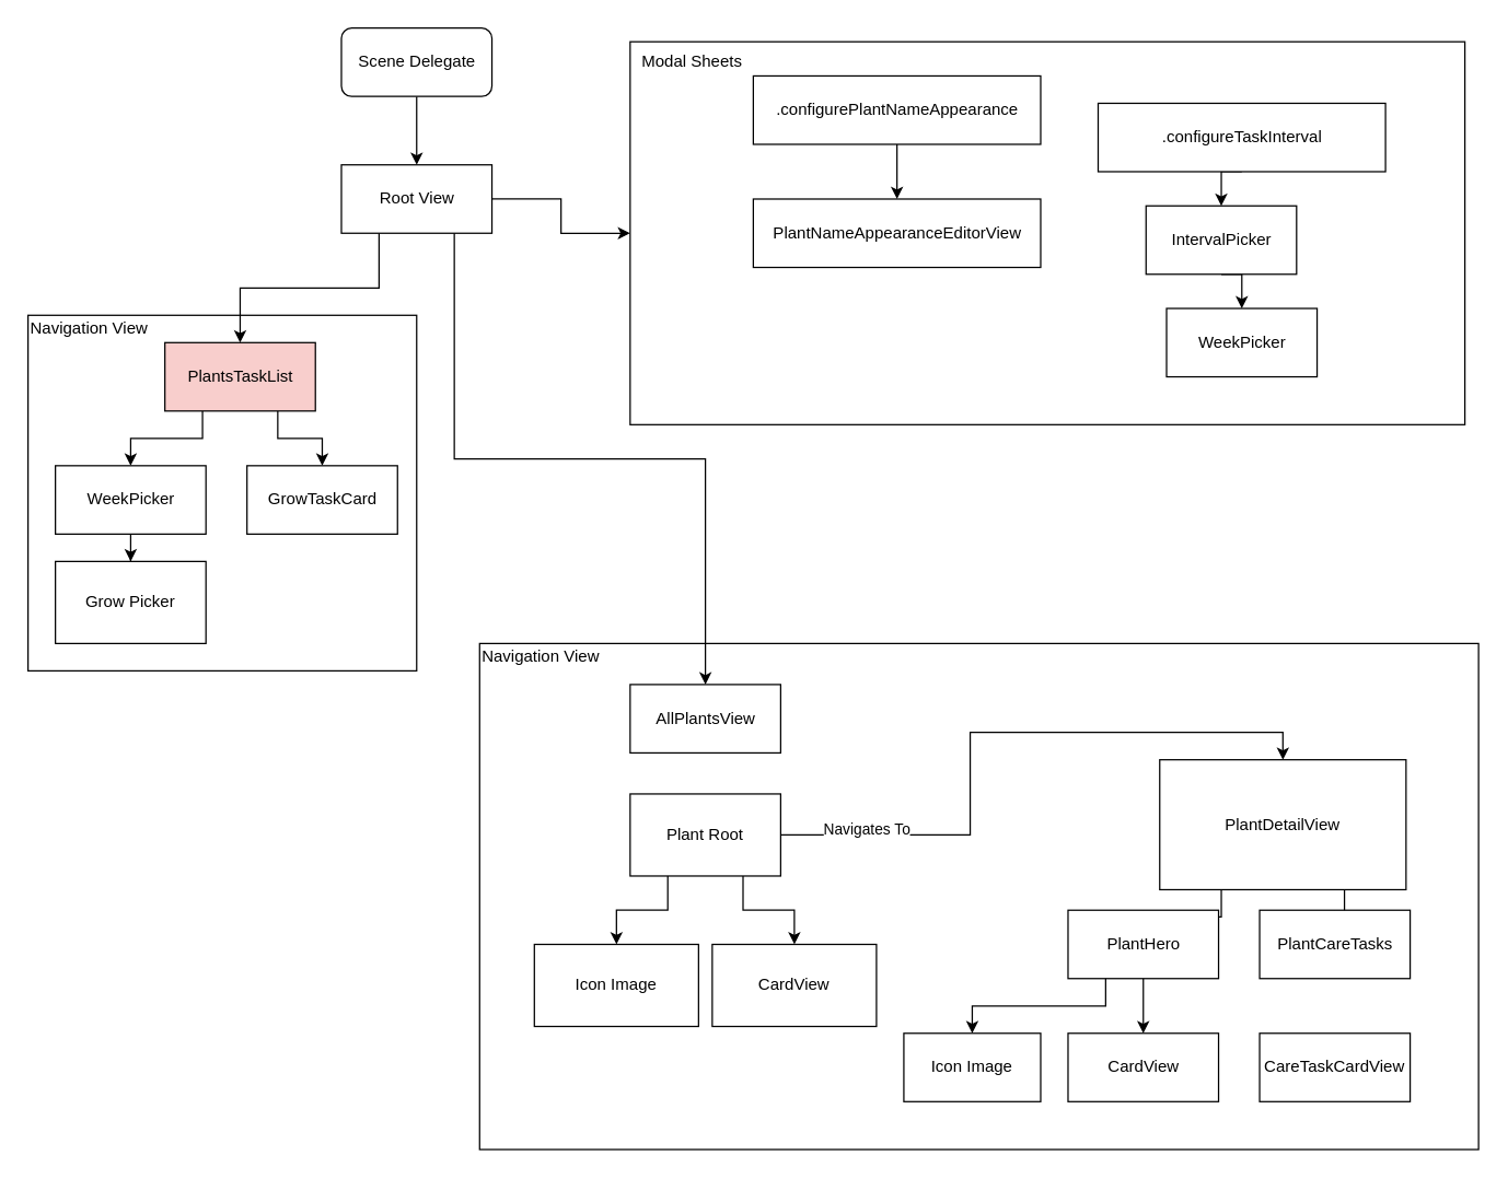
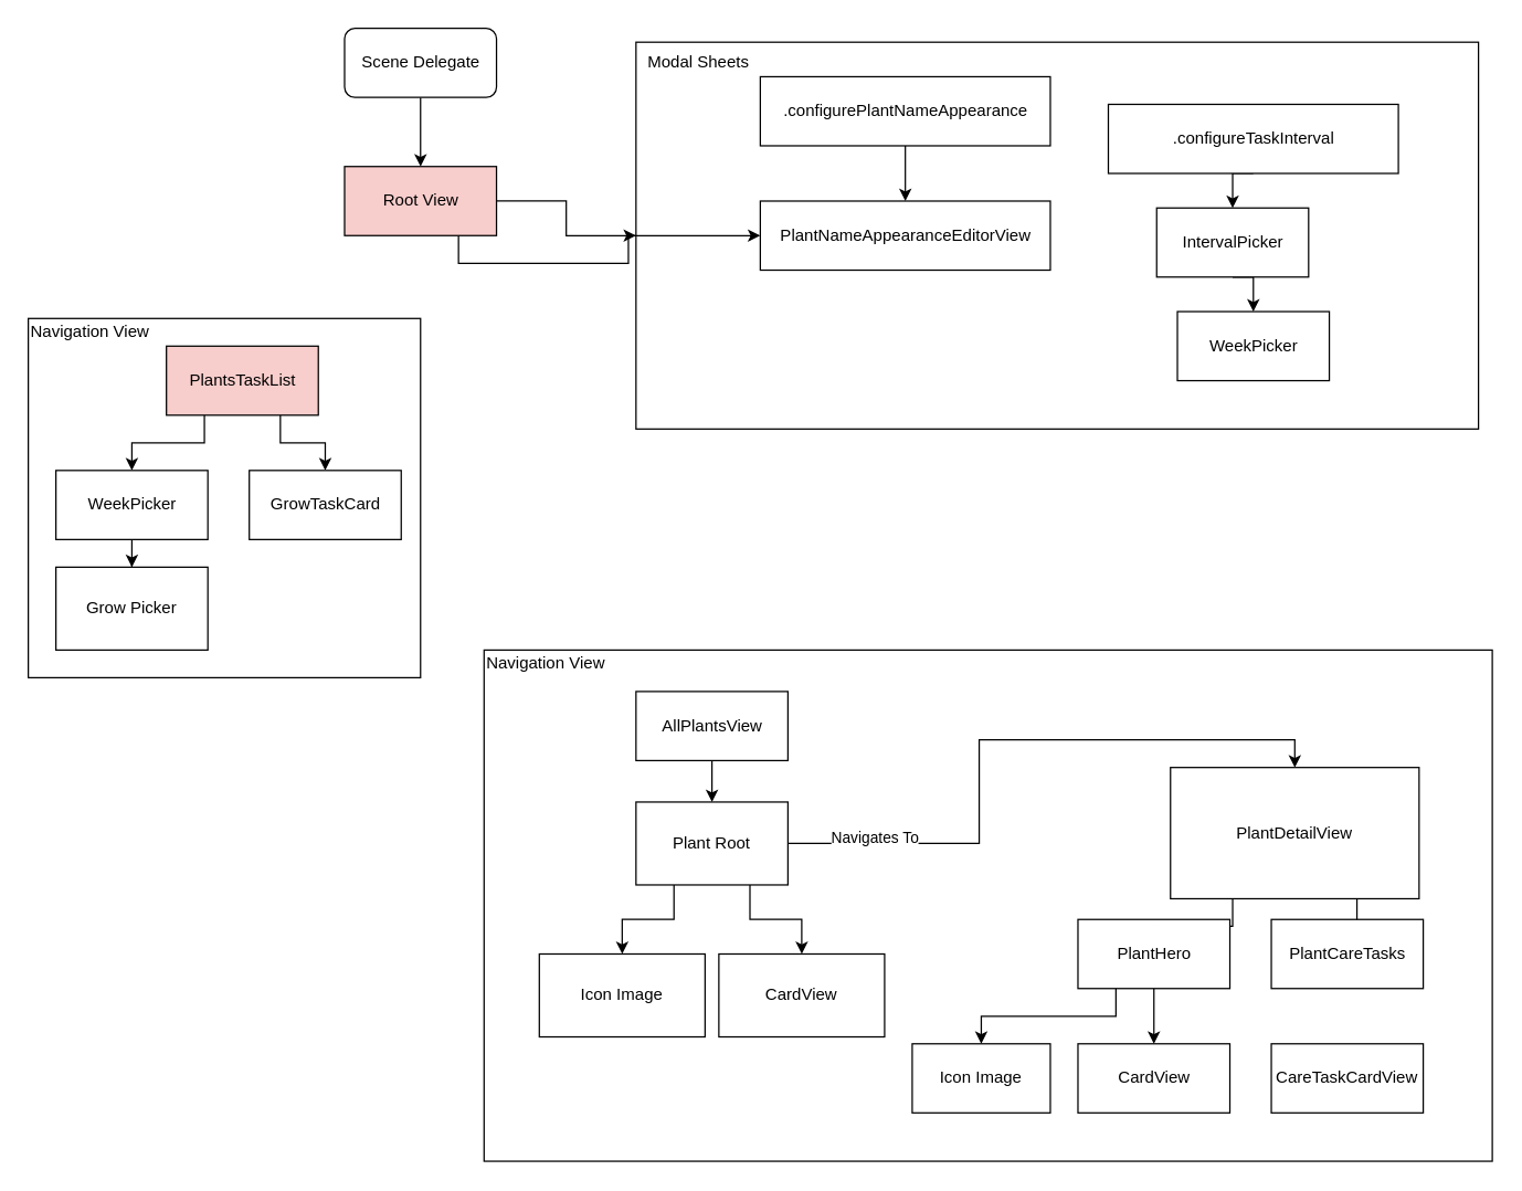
  <mxCell id="0" />
  <mxCell id="1" parent="0" />
  <mxCell id="2" value="" style="rounded=0;whiteSpace=wrap;html=1;" vertex="1" parent="1"><mxGeometry x="460" y="30" width="610" height="280" as="geometry" /></mxCell>
  <mxCell id="3" value="" style="rounded=0;whiteSpace=wrap;html=1;" vertex="1" parent="1"><mxGeometry x="350" y="470" width="730" height="370" as="geometry" /></mxCell>
  <mxCell id="4" value="" style="rounded=0;whiteSpace=wrap;html=1;" vertex="1" parent="1"><mxGeometry x="20" y="230" width="284" height="260" as="geometry" /></mxCell>
  <mxCell id="5" style="edgeStyle=orthogonalEdgeStyle;rounded=0;orthogonalLoop=1;jettySize=auto;html=1;exitX=0.5;exitY=1;exitDx=0;exitDy=0;entryX=0.5;entryY=0;entryDx=0;entryDy=0;" edge="1" parent="1" source="6" target="10"><mxGeometry relative="1" as="geometry" /></mxCell>
  <mxCell id="6" value="Scene Delegate" style="html=1;rounded=1;" vertex="1" parent="1"><mxGeometry x="249" y="20" width="110" height="50" as="geometry" /></mxCell>
- <mxCell id="7" style="edgeStyle=orthogonalEdgeStyle;rounded=0;orthogonalLoop=1;jettySize=auto;html=1;exitX=0.25;exitY=1;exitDx=0;exitDy=0;entryX=0.5;entryY=0;entryDx=0;entryDy=0;" edge="1" parent="1" source="10" target="13"><mxGeometry relative="1" as="geometry" /></mxCell>
- <mxCell id="8" style="edgeStyle=orthogonalEdgeStyle;rounded=0;orthogonalLoop=1;jettySize=auto;html=1;exitX=0.75;exitY=1;exitDx=0;exitDy=0;entryX=0.5;entryY=0;entryDx=0;entryDy=0;" edge="1" parent="1" source="10" target="15"><mxGeometry relative="1" as="geometry" /></mxCell>
+ <mxCell id="8" style="edgeStyle=orthogonalEdgeStyle;rounded=0;orthogonalLoop=1;jettySize=auto;html=1;exitX=0.75;exitY=1;exitDx=0;exitDy=0;" edge="1" parent="1" source="10" target="40"><mxGeometry relative="1" as="geometry" /></mxCell>
  <mxCell id="9" style="edgeStyle=orthogonalEdgeStyle;rounded=0;orthogonalLoop=1;jettySize=auto;html=1;exitX=1;exitY=0.5;exitDx=0;exitDy=0;entryX=0;entryY=0.5;entryDx=0;entryDy=0;" edge="1" parent="1" source="10" target="2"><mxGeometry relative="1" as="geometry" /></mxCell>
- <mxCell id="10" value="Root View" style="html=1;" vertex="1" parent="1"><mxGeometry x="249" y="120" width="110" height="50" as="geometry" /></mxCell>
+ <mxCell id="10" value="Root View" style="html=1;fillColor=#f8cecc;" vertex="1" parent="1"><mxGeometry x="249" y="120" width="110" height="50" as="geometry" /></mxCell>
  <mxCell id="11" style="edgeStyle=orthogonalEdgeStyle;rounded=0;orthogonalLoop=1;jettySize=auto;html=1;exitX=0.25;exitY=1;exitDx=0;exitDy=0;entryX=0.5;entryY=0;entryDx=0;entryDy=0;" edge="1" parent="1" source="13" target="17"><mxGeometry relative="1" as="geometry" /></mxCell>
  <mxCell id="12" style="edgeStyle=orthogonalEdgeStyle;rounded=0;orthogonalLoop=1;jettySize=auto;html=1;exitX=0.75;exitY=1;exitDx=0;exitDy=0;entryX=0.5;entryY=0;entryDx=0;entryDy=0;" edge="1" parent="1" source="13" target="18"><mxGeometry relative="1" as="geometry" /></mxCell>
  <mxCell id="13" value="PlantsTaskList" style="html=1;fillColor=#f8cecc;" vertex="1" parent="1"><mxGeometry x="120" y="250" width="110" height="50" as="geometry" /></mxCell>
+ <mxCell id="14" style="edgeStyle=orthogonalEdgeStyle;rounded=0;orthogonalLoop=1;jettySize=auto;html=1;exitX=0.5;exitY=1;exitDx=0;exitDy=0;" edge="1" parent="1" source="15" target="26"><mxGeometry relative="1" as="geometry" /></mxCell>
  <mxCell id="15" value="AllPlantsView" style="html=1;" vertex="1" parent="1"><mxGeometry x="460" y="500" width="110" height="50" as="geometry" /></mxCell>
  <mxCell id="16" style="edgeStyle=orthogonalEdgeStyle;rounded=0;orthogonalLoop=1;jettySize=auto;html=1;exitX=0.5;exitY=1;exitDx=0;exitDy=0;" edge="1" parent="1" source="17" target="21"><mxGeometry relative="1" as="geometry" /></mxCell>
  <mxCell id="17" value="WeekPicker" style="html=1;" vertex="1" parent="1"><mxGeometry x="40" y="340" width="110" height="50" as="geometry" /></mxCell>
  <mxCell id="18" value="GrowTaskCard" style="html=1;" vertex="1" parent="1"><mxGeometry x="180" y="340" width="110" height="50" as="geometry" /></mxCell>
  <mxCell id="19" value="Navigation View" style="text;html=1;align=left;verticalAlign=middle;resizable=0;points=[];autosize=1;" vertex="1" parent="1"><mxGeometry x="20" y="230" width="100" height="20" as="geometry" /></mxCell>
  <mxCell id="20" value="Navigation View" style="text;html=1;align=left;verticalAlign=middle;resizable=0;points=[];autosize=1;" vertex="1" parent="1"><mxGeometry x="350" y="470" width="100" height="20" as="geometry" /></mxCell>
  <mxCell id="21" value="Grow Picker" style="rounded=0;whiteSpace=wrap;html=1;" vertex="1" parent="1"><mxGeometry x="40" y="410" width="110" height="60" as="geometry" /></mxCell>
  <mxCell id="22" style="edgeStyle=orthogonalEdgeStyle;rounded=0;orthogonalLoop=1;jettySize=auto;html=1;exitX=0.25;exitY=1;exitDx=0;exitDy=0;entryX=0.5;entryY=0;entryDx=0;entryDy=0;" edge="1" parent="1" source="26" target="27"><mxGeometry relative="1" as="geometry" /></mxCell>
  <mxCell id="23" style="edgeStyle=orthogonalEdgeStyle;rounded=0;orthogonalLoop=1;jettySize=auto;html=1;exitX=0.75;exitY=1;exitDx=0;exitDy=0;entryX=0.5;entryY=0;entryDx=0;entryDy=0;" edge="1" parent="1" source="26" target="28"><mxGeometry relative="1" as="geometry" /></mxCell>
  <mxCell id="24" style="edgeStyle=orthogonalEdgeStyle;rounded=0;orthogonalLoop=1;jettySize=auto;html=1;exitX=1;exitY=0.5;exitDx=0;exitDy=0;entryX=0.5;entryY=0;entryDx=0;entryDy=0;" edge="1" parent="1" source="26" target="31"><mxGeometry relative="1" as="geometry" /></mxCell>
  <mxCell id="25" value="Navigates To" style="edgeLabel;html=1;align=center;verticalAlign=middle;resizable=0;points=[];" vertex="1" connectable="0" parent="24"><mxGeometry x="-0.805" y="-1" relative="1" as="geometry"><mxPoint x="17" y="-6" as="offset" /></mxGeometry></mxCell>
  <mxCell id="26" value="Plant Root" style="rounded=0;whiteSpace=wrap;html=1;" vertex="1" parent="1"><mxGeometry x="460" y="580" width="110" height="60" as="geometry" /></mxCell>
  <mxCell id="27" value="Icon Image" style="rounded=0;whiteSpace=wrap;html=1;" vertex="1" parent="1"><mxGeometry x="390" y="690" width="120" height="60" as="geometry" /></mxCell>
  <mxCell id="28" value="CardView" style="rounded=0;whiteSpace=wrap;html=1;" vertex="1" parent="1"><mxGeometry x="520" y="690" width="120" height="60" as="geometry" /></mxCell>
  <mxCell id="29" style="edgeStyle=orthogonalEdgeStyle;rounded=0;orthogonalLoop=1;jettySize=auto;html=1;exitX=0.25;exitY=1;exitDx=0;exitDy=0;entryX=0.5;entryY=0;entryDx=0;entryDy=0;" edge="1" parent="1" source="31" target="34"><mxGeometry relative="1" as="geometry" /></mxCell>
  <mxCell id="30" style="edgeStyle=orthogonalEdgeStyle;rounded=0;orthogonalLoop=1;jettySize=auto;html=1;exitX=0.75;exitY=1;exitDx=0;exitDy=0;" edge="1" parent="1" source="31" target="35"><mxGeometry relative="1" as="geometry" /></mxCell>
  <mxCell id="31" value="PlantDetailView" style="rounded=0;whiteSpace=wrap;html=1;" vertex="1" parent="1"><mxGeometry x="847" y="555" width="180" height="95" as="geometry" /></mxCell>
  <mxCell id="32" style="edgeStyle=orthogonalEdgeStyle;rounded=0;orthogonalLoop=1;jettySize=auto;html=1;exitX=0.5;exitY=1;exitDx=0;exitDy=0;entryX=0.5;entryY=0;entryDx=0;entryDy=0;" edge="1" parent="1" source="34" target="37"><mxGeometry relative="1" as="geometry" /></mxCell>
  <mxCell id="33" style="edgeStyle=orthogonalEdgeStyle;rounded=0;orthogonalLoop=1;jettySize=auto;html=1;exitX=0.25;exitY=1;exitDx=0;exitDy=0;entryX=0.5;entryY=0;entryDx=0;entryDy=0;" edge="1" parent="1" source="34" target="38"><mxGeometry relative="1" as="geometry" /></mxCell>
  <mxCell id="34" value="PlantHero" style="html=1;" vertex="1" parent="1"><mxGeometry x="780" y="665" width="110" height="50" as="geometry" /></mxCell>
  <mxCell id="35" value="PlantCareTasks" style="html=1;" vertex="1" parent="1"><mxGeometry x="920" y="665" width="110" height="50" as="geometry" /></mxCell>
  <mxCell id="36" value="CareTaskCardView" style="rounded=0;whiteSpace=wrap;html=1;" vertex="1" parent="1"><mxGeometry x="920" y="755" width="110" height="50" as="geometry" /></mxCell>
  <mxCell id="37" value="CardView" style="html=1;" vertex="1" parent="1"><mxGeometry x="780" y="755" width="110" height="50" as="geometry" /></mxCell>
  <mxCell id="38" value="Icon Image" style="rounded=0;whiteSpace=wrap;html=1;" vertex="1" parent="1"><mxGeometry x="660" y="755" width="100" height="50" as="geometry" /></mxCell>
  <mxCell id="39" value="Modal Sheets" style="text;html=1;align=center;verticalAlign=middle;resizable=0;points=[];autosize=1;" vertex="1" parent="1"><mxGeometry x="460" y="35" width="90" height="20" as="geometry" /></mxCell>
  <mxCell id="40" value="PlantNameAppearanceEditorView" style="html=1;" vertex="1" parent="1"><mxGeometry x="550" y="145" width="210" height="50" as="geometry" /></mxCell>
  <mxCell id="41" style="edgeStyle=orthogonalEdgeStyle;rounded=0;orthogonalLoop=1;jettySize=auto;html=1;exitX=0.5;exitY=1;exitDx=0;exitDy=0;entryX=0.5;entryY=0;entryDx=0;entryDy=0;" edge="1" parent="1" source="42" target="43"><mxGeometry relative="1" as="geometry" /></mxCell>
  <mxCell id="42" value="IntervalPicker" style="html=1;" vertex="1" parent="1"><mxGeometry x="837" y="150" width="110" height="50" as="geometry" /></mxCell>
  <mxCell id="43" value="WeekPicker" style="html=1;" vertex="1" parent="1"><mxGeometry x="852" y="225" width="110" height="50" as="geometry" /></mxCell>
  <mxCell id="44" style="edgeStyle=orthogonalEdgeStyle;rounded=0;orthogonalLoop=1;jettySize=auto;html=1;exitX=0.5;exitY=1;exitDx=0;exitDy=0;entryX=0.5;entryY=0;entryDx=0;entryDy=0;" edge="1" parent="1" source="45" target="40"><mxGeometry relative="1" as="geometry" /></mxCell>
  <mxCell id="45" value=".configurePlantNameAppearance" style="html=1;" vertex="1" parent="1"><mxGeometry x="550" y="55" width="210" height="50" as="geometry" /></mxCell>
  <mxCell id="46" style="edgeStyle=orthogonalEdgeStyle;rounded=0;orthogonalLoop=1;jettySize=auto;html=1;exitX=0.5;exitY=1;exitDx=0;exitDy=0;entryX=0.5;entryY=0;entryDx=0;entryDy=0;" edge="1" parent="1" source="47" target="42"><mxGeometry relative="1" as="geometry" /></mxCell>
  <mxCell id="47" value=".configureTaskInterval" style="html=1;" vertex="1" parent="1"><mxGeometry x="802" y="75" width="210" height="50" as="geometry" /></mxCell>
